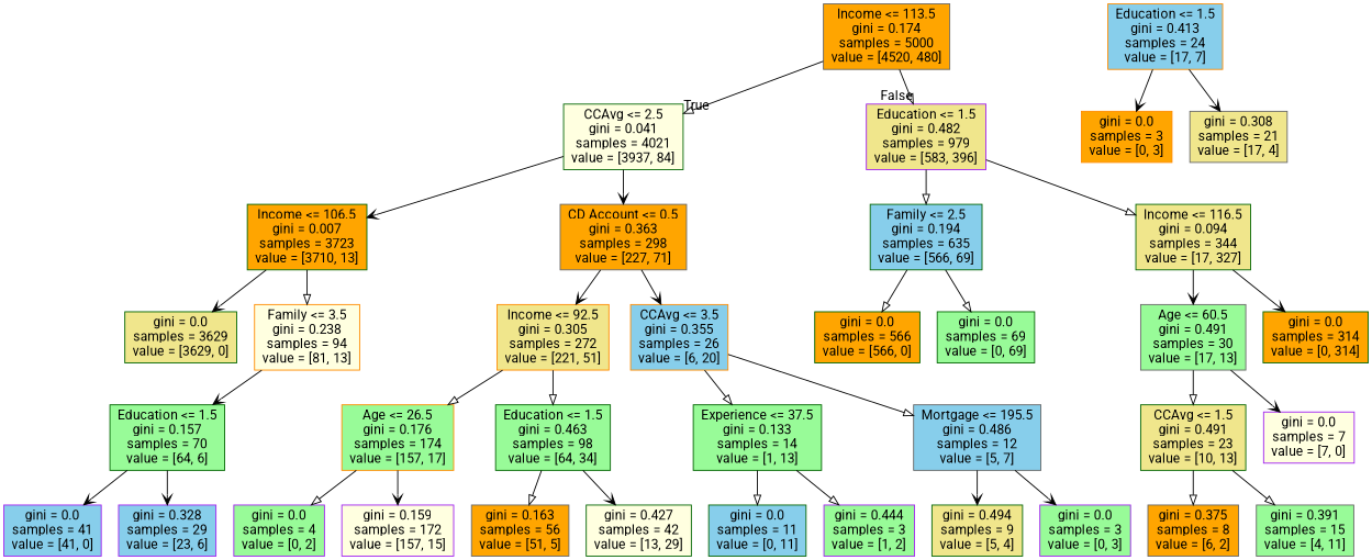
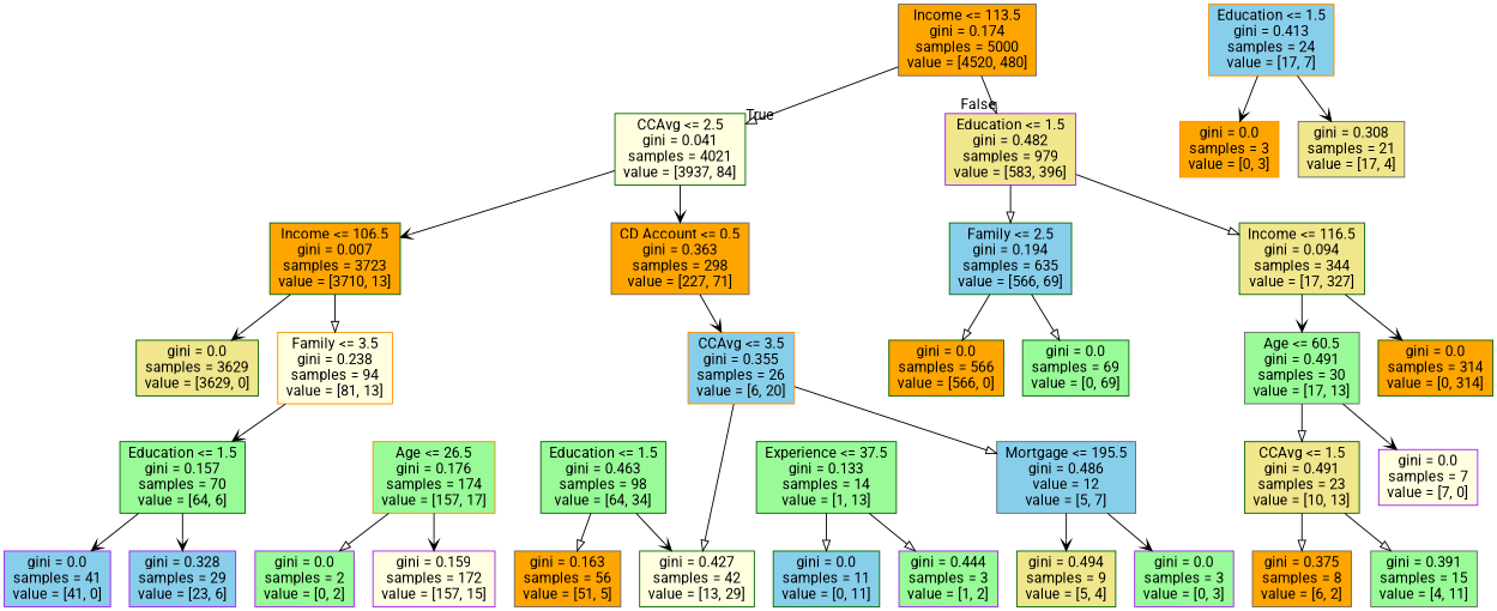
  digraph {
    fontname=Roboto
    node [color=darkgreen fillcolor=palegreen fontname=Roboto shape=box style=filled]
    edge [arrowhead=onormal fontname=Roboto]
    n1 [color=gray40 fillcolor=orange label="Income <= 113.5\ngini = 0.174\nsamples = 5000\nvalue = [4520, 480]"]
    n2 [fillcolor=lightyellow label="CCAvg <= 2.5\ngini = 0.041\nsamples = 4021\nvalue = [3937, 84]"]
    n3 [color=purple fillcolor=khaki label="Education <= 1.5\ngini = 0.482\nsamples = 979\nvalue = [583, 396]"]
    n4 [fillcolor=orange label="Income <= 106.5\ngini = 0.007\nsamples = 3723\nvalue = [3710, 13]"]
    n5 [color=gray40 fillcolor=orange label="CD Account <= 0.5\ngini = 0.363\nsamples = 298\nvalue = [227, 71]"]
    n6 [fillcolor=skyblue label="Family <= 2.5\ngini = 0.194\nsamples = 635\nvalue = [566, 69]"]
    n7 [fillcolor=khaki label="Income <= 116.5\ngini = 0.094\nsamples = 344\nvalue = [17, 327]"]
    n8 [fillcolor=khaki label="gini = 0.0\nsamples = 3629\nvalue = [3629, 0]"]
    n9 [color=darkorange fillcolor=lightyellow label="Family <= 3.5\ngini = 0.238\nsamples = 94\nvalue = [81, 13]"]
-   n10 [color=darkorange fillcolor=khaki label="Income <= 92.5\ngini = 0.305\nsamples = 272\nvalue = [221, 51]"]
    n11 [color=darkorange fillcolor=skyblue label="CCAvg <= 3.5\ngini = 0.355\nsamples = 26\nvalue = [6, 20]"]
    n12 [label="Education <= 1.5\ngini = 0.157\nsamples = 70\nvalue = [64, 6]"]
    n13 [color=purple fillcolor=skyblue label="gini = 0.0\nsamples = 41\nvalue = [41, 0]"]
    n14 [color=purple fillcolor=skyblue label="gini = 0.328\nsamples = 29\nvalue = [23, 6]"]
    n15 [color=darkorange fillcolor=skyblue label="Education <= 1.5\ngini = 0.413\nsamples = 24\nvalue = [17, 7]"]
    n16 [color=darkorange fillcolor=orange label="gini = 0.0\nsamples = 3\nvalue = [0, 3]"]
    n17 [color=gray40 fillcolor=khaki label="gini = 0.308\nsamples = 21\nvalue = [17, 4]"]
    n18 [color=darkorange label="Age <= 26.5\ngini = 0.176\nsamples = 174\nvalue = [157, 17]"]
    n19 [label="Education <= 1.5\ngini = 0.463\nsamples = 98\nvalue = [64, 34]"]
    n20 [label="Experience <= 37.5\ngini = 0.133\nsamples = 14\nvalue = [1, 13]"]
-   n21 [color=gray40 fillcolor=skyblue label="Mortgage <= 195.5\ngini = 0.486\nsamples = 12\nvalue = [5, 7]"]
-   n22 [color=purple label="gini = 0.0\nsamples = 4\nvalue = [0, 2]"]
+   n21 [color=gray40 fillcolor=skyblue label="Mortgage <= 195.5\ngini = 0.486\nvalue = 12\nvalue = [5, 7]"]
+   n22 [color=purple label="gini = 0.0\nsamples = 2\nvalue = [0, 2]"]
    n23 [color=purple fillcolor=lightyellow label="gini = 0.159\nsamples = 172\nvalue = [157, 15]"]
    n24 [color=gray40 fillcolor=orange label="gini = 0.163\nsamples = 56\nvalue = [51, 5]"]
    n25 [fillcolor=lightyellow label="gini = 0.427\nsamples = 42\nvalue = [13, 29]"]
    n26 [fillcolor=skyblue label="gini = 0.0\nsamples = 11\nvalue = [0, 11]"]
    n27 [color=purple label="gini = 0.444\nsamples = 3\nvalue = [1, 2]"]
    n28 [fillcolor=khaki label="gini = 0.494\nsamples = 9\nvalue = [5, 4]"]
    n29 [color=purple label="gini = 0.0\nsamples = 3\nvalue = [0, 3]"]
    n30 [fillcolor=orange label="gini = 0.0\nsamples = 566\nvalue = [566, 0]"]
    n31 [label="gini = 0.0\nsamples = 69\nvalue = [0, 69]"]
    n32 [color=gray40 label="Age <= 60.5\ngini = 0.491\nsamples = 30\nvalue = [17, 13]"]
    n33 [fillcolor=orange label="gini = 0.0\nsamples = 314\nvalue = [0, 314]"]
    n34 [fillcolor=khaki label="CCAvg <= 1.5\ngini = 0.491\nsamples = 23\nvalue = [10, 13]"]
    n35 [color=purple fillcolor=lightyellow label="gini = 0.0\nsamples = 7\nvalue = [7, 0]"]
    n36 [color=gray40 fillcolor=orange label="gini = 0.375\nsamples = 8\nvalue = [6, 2]"]
    n37 [color=gray40 label="gini = 0.391\nsamples = 15\nvalue = [4, 11]"]
    n1 -> n2 [headlabel=True labelangle=45 labeldistance=2.5]
    n1 -> n3 [headlabel=False labelangle=-45 labeldistance=2.5]
    n2 -> n4 [arrowhead=vee]
    n2 -> n5 [arrowhead=vee]
    n3 -> n6
    n3 -> n7
    n4 -> n8 [arrowhead=vee]
    n4 -> n9
-   n5 -> n10 [arrowhead=vee]
    n5 -> n11 [arrowhead=vee]
    n6 -> n30
    n6 -> n31
    n7 -> n32 [arrowhead=vee]
    n7 -> n33 [arrowhead=vee]
    n9 -> n12 [arrowhead=vee]
-   n10 -> n18
-   n10 -> n19
-   n11 -> n20
+   n11 -> n25
    n11 -> n21
    n12 -> n13 [arrowhead=vee]
    n12 -> n14 [arrowhead=vee]
    n15 -> n16 [arrowhead=vee]
    n15 -> n17 [arrowhead=vee]
    n18 -> n22
    n18 -> n23 [arrowhead=vee]
    n19 -> n24
    n19 -> n25 [arrowhead=vee]
    n20 -> n26
    n20 -> n27
    n21 -> n28 [arrowhead=vee]
    n21 -> n29 [arrowhead=vee]
    n32 -> n34
    n32 -> n35 [arrowhead=vee]
    n34 -> n36
    n34 -> n37
  }
